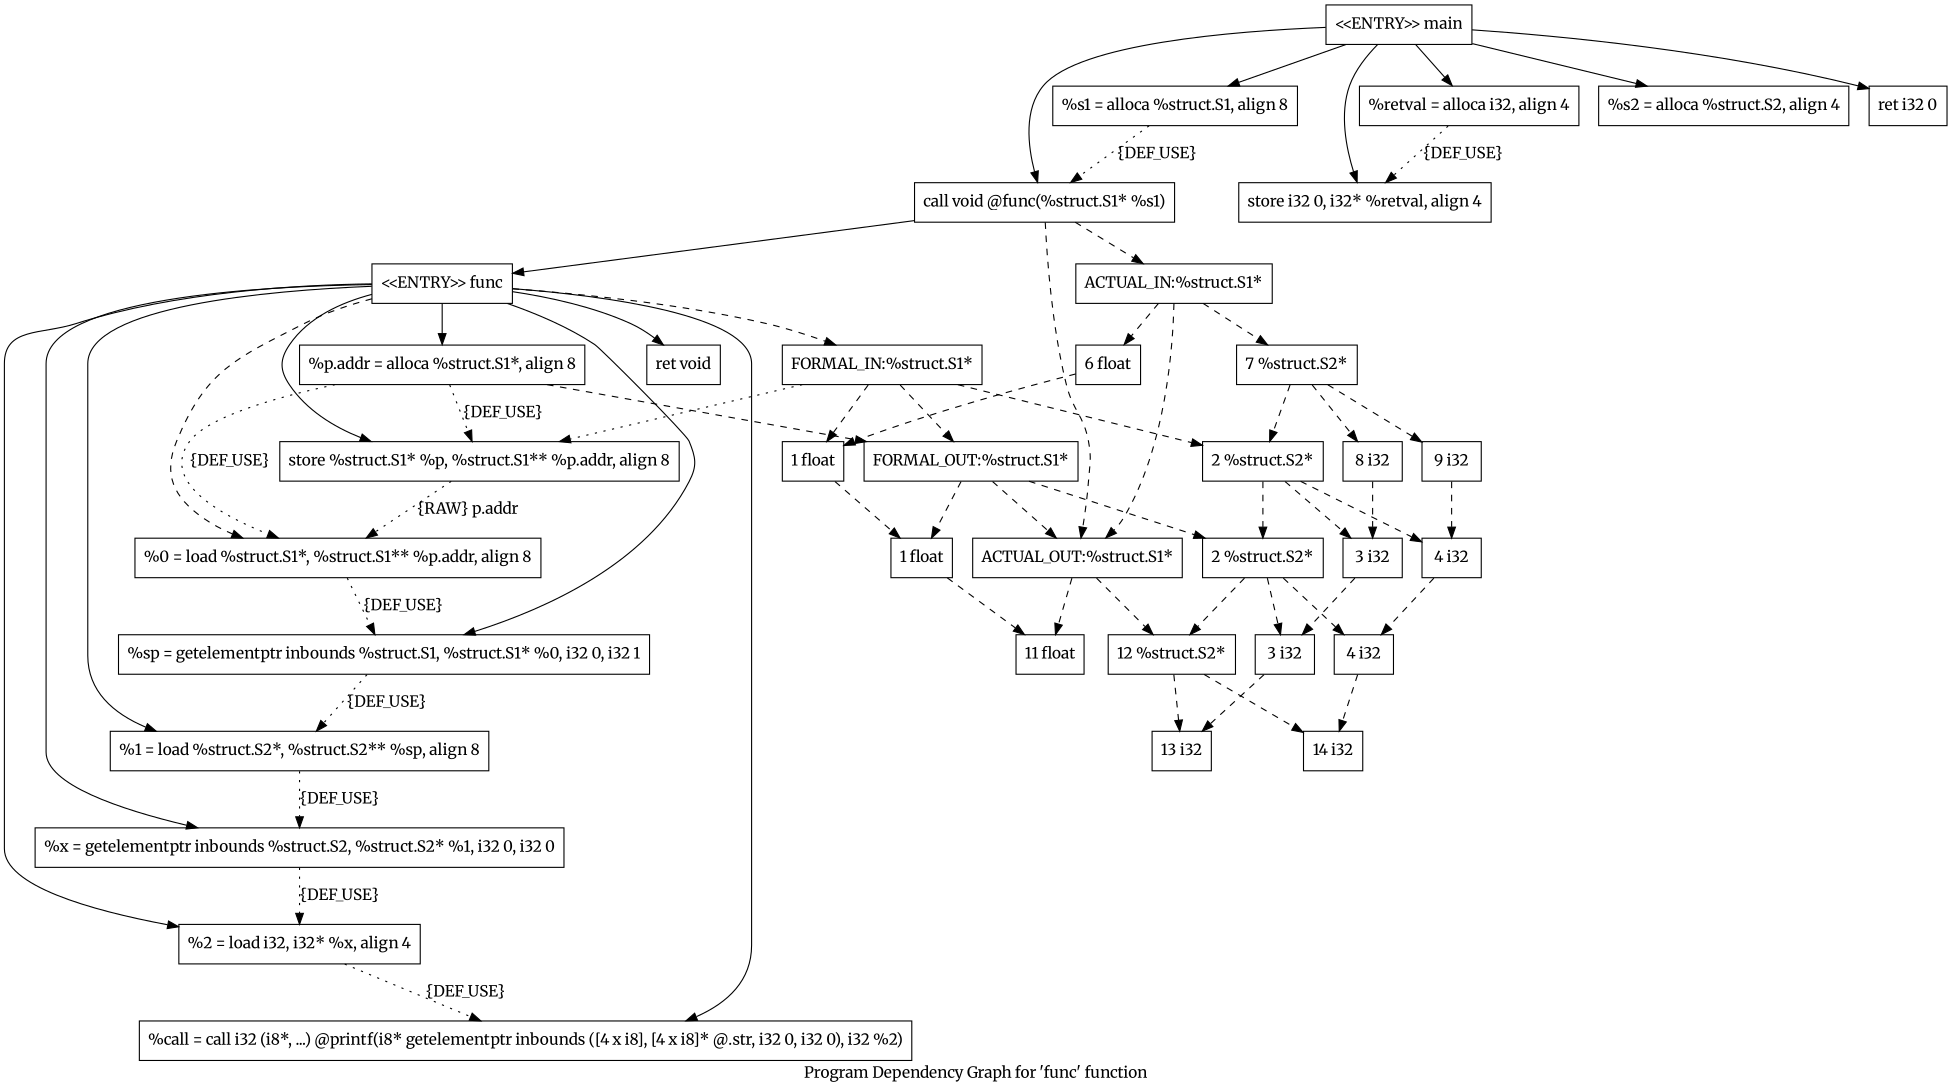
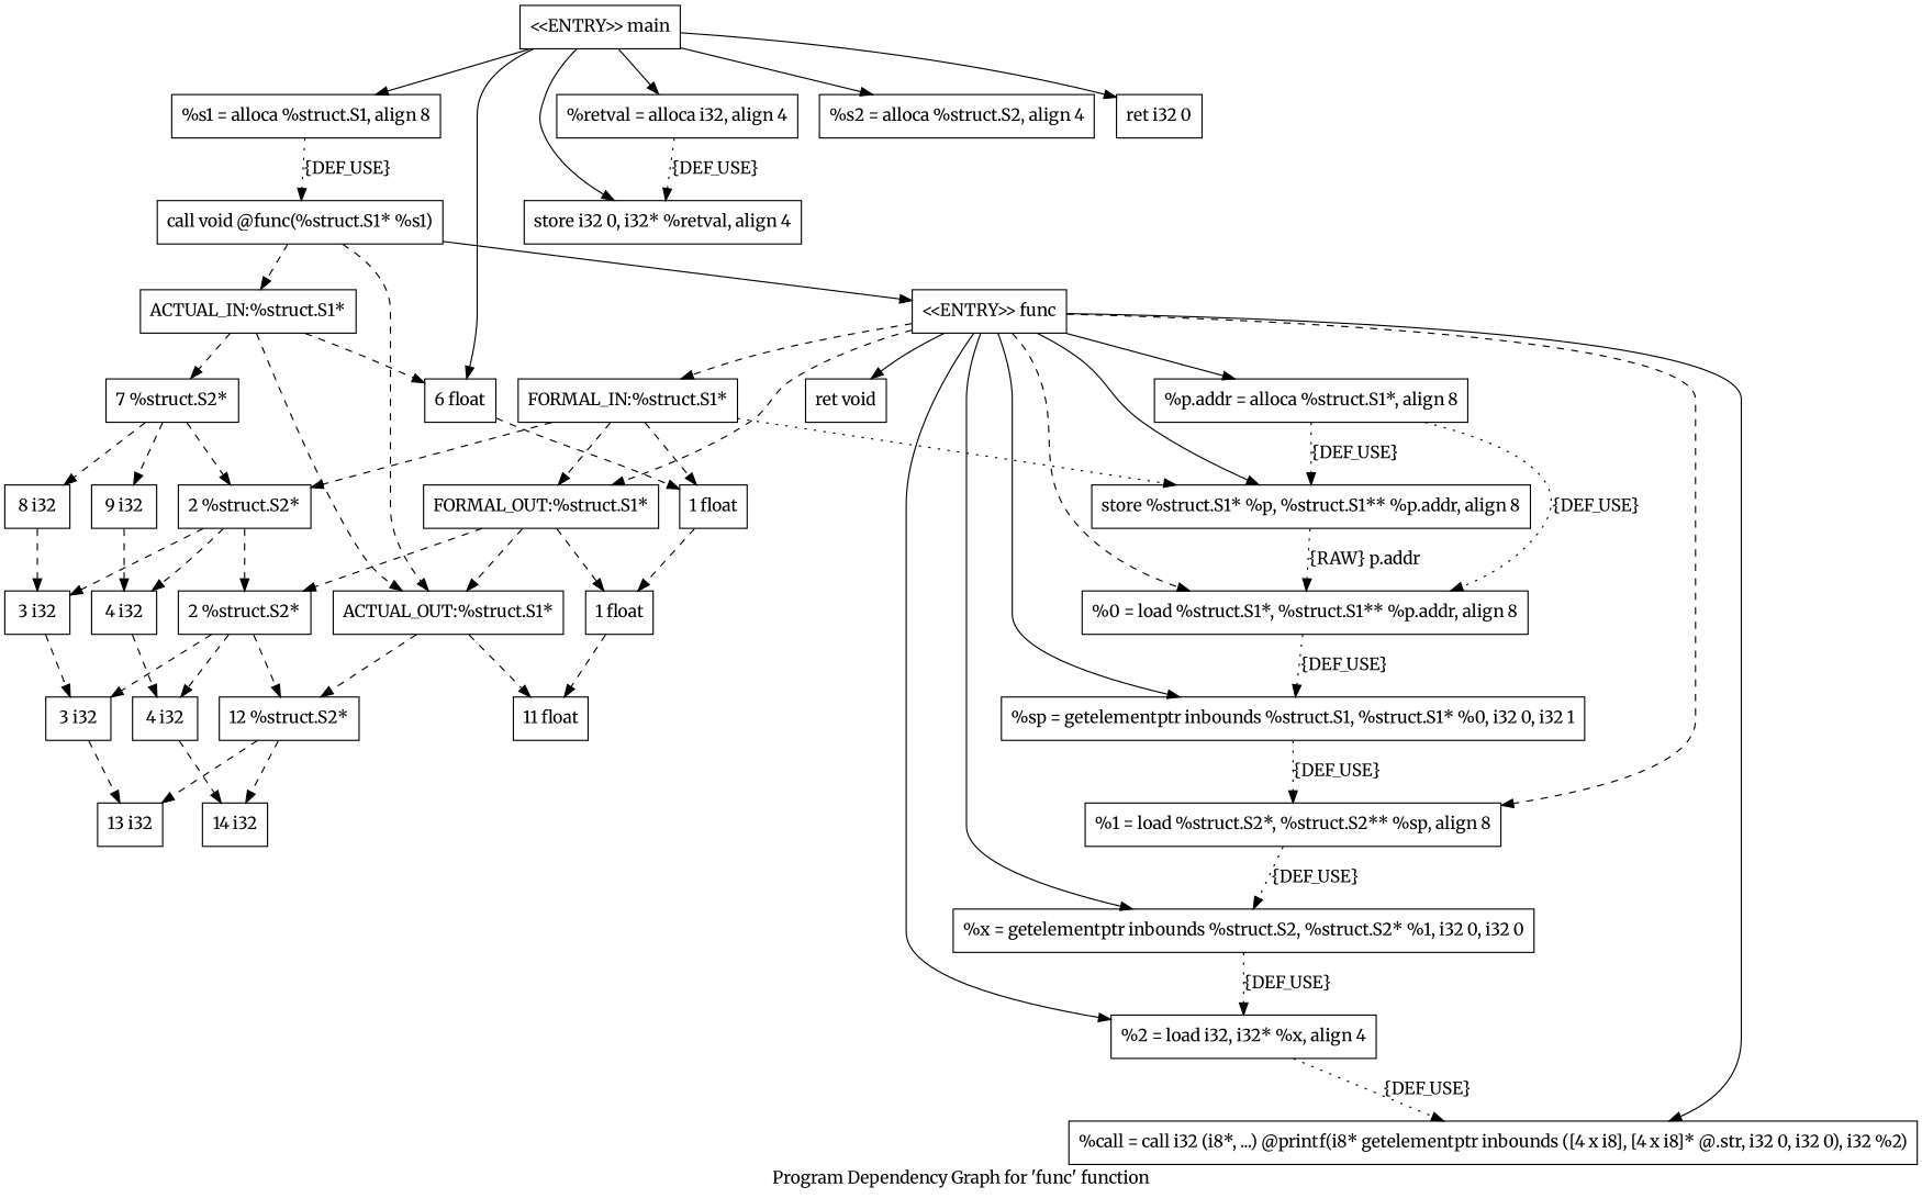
  digraph {
    fontname=Merriweather
    label="Program Dependency Graph for 'func' function"
    node [fontname=Merriweather shape=record]
    edge [fontname=Merriweather style=dashed]
    n1 [label="{  %p.addr = alloca %struct.S1*, align 8}"]
    n2 [label="{  store %struct.S1* %p, %struct.S1** %p.addr, align 8}"]
    n3 [label="{  %0 = load %struct.S1*, %struct.S1** %p.addr, align 8}"]
    n4 [label="{  %sp = getelementptr inbounds %struct.S1, %struct.S1* %0, i32 0, i32 1}"]
    n5 [label="{  %1 = load %struct.S2*, %struct.S2** %sp, align 8}"]
    n6 [label="{  %x = getelementptr inbounds %struct.S2, %struct.S2* %1, i32 0, i32 0}"]
    n7 [label="{  %2 = load i32, i32* %x, align 4}"]
    n8 [label="{  %call = call i32 (i8*, ...) @printf(i8* getelementptr inbounds ([4 x i8], [4 x i8]* @.str, i32 0, i32 0), i32 %2)}"]
    n9 [label="{\<\<ENTRY\>\> func}"]
    n10 [label="{  ret void}"]
    n11 [label="{FORMAL_IN:%struct.S1*}"]
    n12 [label="{FORMAL_OUT:%struct.S1*}"]
    n13 [label="{1 float}"]
    n14 [label="{2 %struct.S2*}"]
    n15 [label="{ACTUAL_OUT:%struct.S1*}"]
    n16 [label="{1 float}"]
    n17 [label="{2 %struct.S2*}"]
    n18 [label="{3 i32}"]
    n19 [label="{4 i32}"]
    n20 [label="{11 float}"]
    n21 [label="{12 %struct.S2*}"]
    n22 [label="{3 i32}"]
    n23 [label="{4 i32}"]
    n24 [label="{\<\<ENTRY\>\> main}"]
    n25 [label="{  %retval = alloca i32, align 4}"]
    n26 [label="{  %s1 = alloca %struct.S1, align 8}"]
    n27 [label="{  %s2 = alloca %struct.S2, align 4}"]
    n28 [label="{  store i32 0, i32* %retval, align 4}"]
    n29 [label="{  call void @func(%struct.S1* %s1)}"]
    n30 [label="{  ret i32 0}"]
    n31 [label="{ACTUAL_IN:%struct.S1*}"]
    n32 [label="{6 float}"]
    n33 [label="{7 %struct.S2*}"]
    n34 [label="{8 i32}"]
    n35 [label="{9 i32}"]
    n36 [label="{13 i32}"]
    n37 [label="{14 i32}"]
    n1 -> n2 [label="{DEF_USE}" style=dotted]
    n1 -> n3 [label="{DEF_USE}" style=dotted]
    n2 -> n3 [label="{RAW} p.addr" style=dotted]
    n3 -> n4 [label="{DEF_USE}" style=dotted]
    n4 -> n5 [label="{DEF_USE}" style=dotted]
    n5 -> n6 [label="{DEF_USE}" style=dotted]
    n6 -> n7 [label="{DEF_USE}" style=dotted]
    n7 -> n8 [label="{DEF_USE}" style=dotted]
    n9 -> n1 [style=""]
    n9 -> n2 [style=""]
    n9 -> n3
    n9 -> n4 [style=""]
-   n9 -> n5 [style=""]
+   n9 -> n5
    n9 -> n6 [style=""]
    n9 -> n7 [style=""]
    n9 -> n8 [style=""]
    n9 -> n10 [style=""]
    n9 -> n11
-   n1 -> n12
+   n9 -> n12
    n11 -> n2 [style=dotted]
    n11 -> n12
    n11 -> n13
    n11 -> n14
    n12 -> n15
    n12 -> n16
    n12 -> n17
    n13 -> n16
    n14 -> n17
    n14 -> n18
    n14 -> n19
    n15 -> n20
    n15 -> n21
    n16 -> n20
    n17 -> n21
    n17 -> n22
    n17 -> n23
    n18 -> n22
    n19 -> n23
    n21 -> n36
    n21 -> n37
    n22 -> n36
    n23 -> n37
    n24 -> n25 [style=""]
    n24 -> n26 [style=""]
    n24 -> n27 [style=""]
    n24 -> n28 [style=""]
-   n24 -> n29 [style=""]
+   n24 -> n32 [style=""]
    n24 -> n30 [style=""]
    n25 -> n28 [label="{DEF_USE}" style=dotted]
    n26 -> n29 [label="{DEF_USE}" style=dotted]
    n29 -> n9 [style=""]
    n29 -> n15
    n29 -> n31
    n31 -> n15
    n31 -> n32
    n31 -> n33
    n32 -> n13
    n33 -> n14
    n33 -> n34
    n33 -> n35
    n34 -> n18
    n35 -> n19
  }
